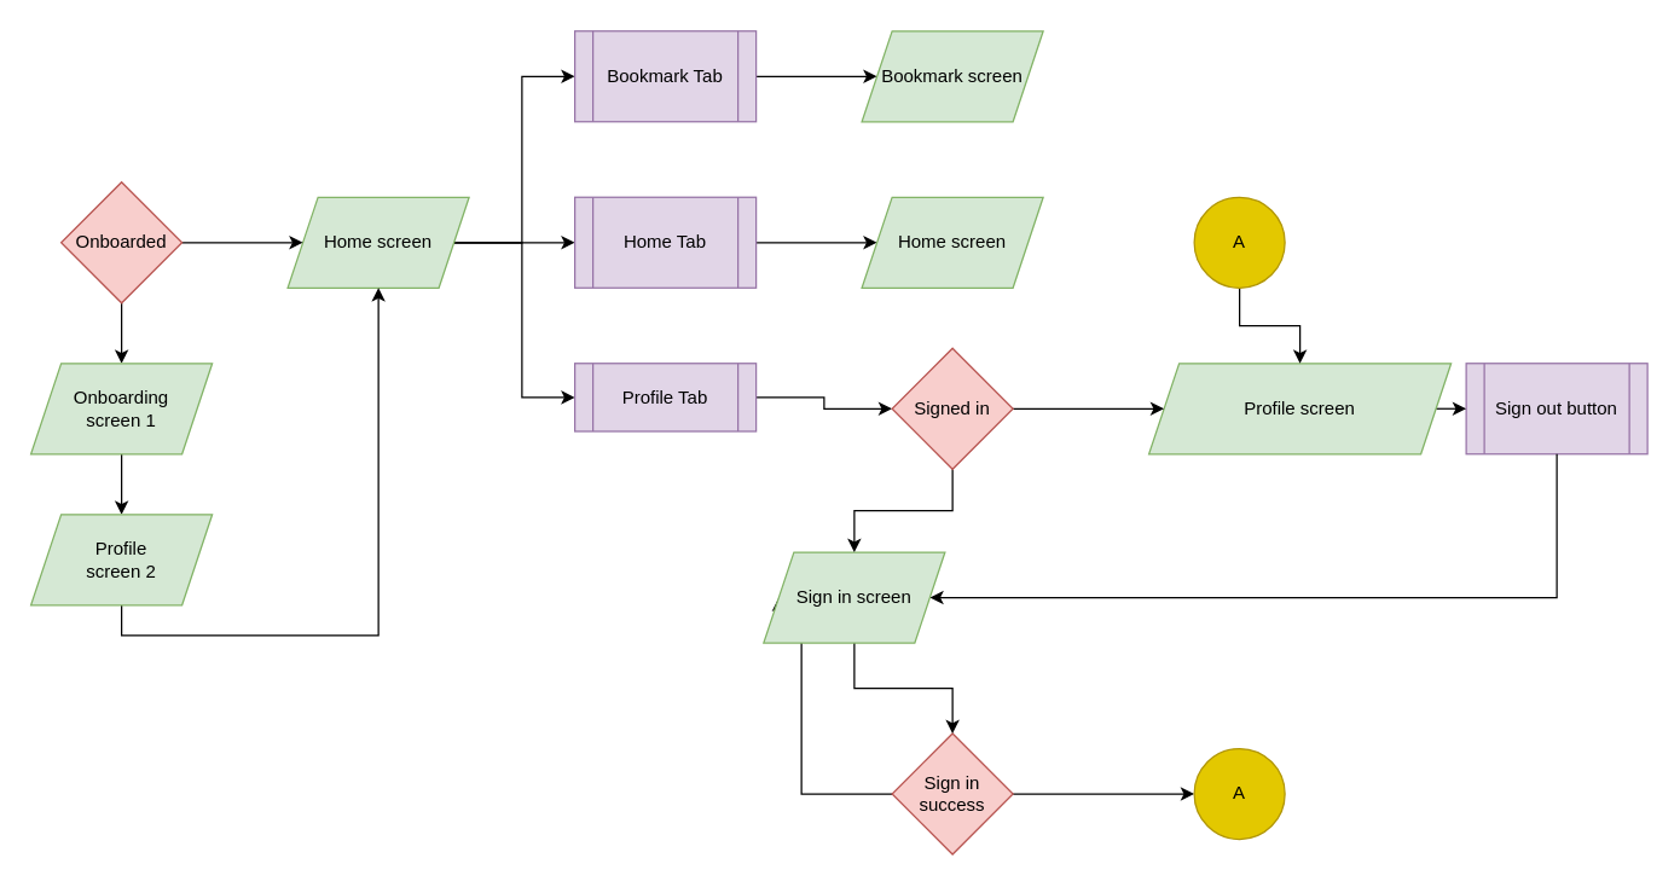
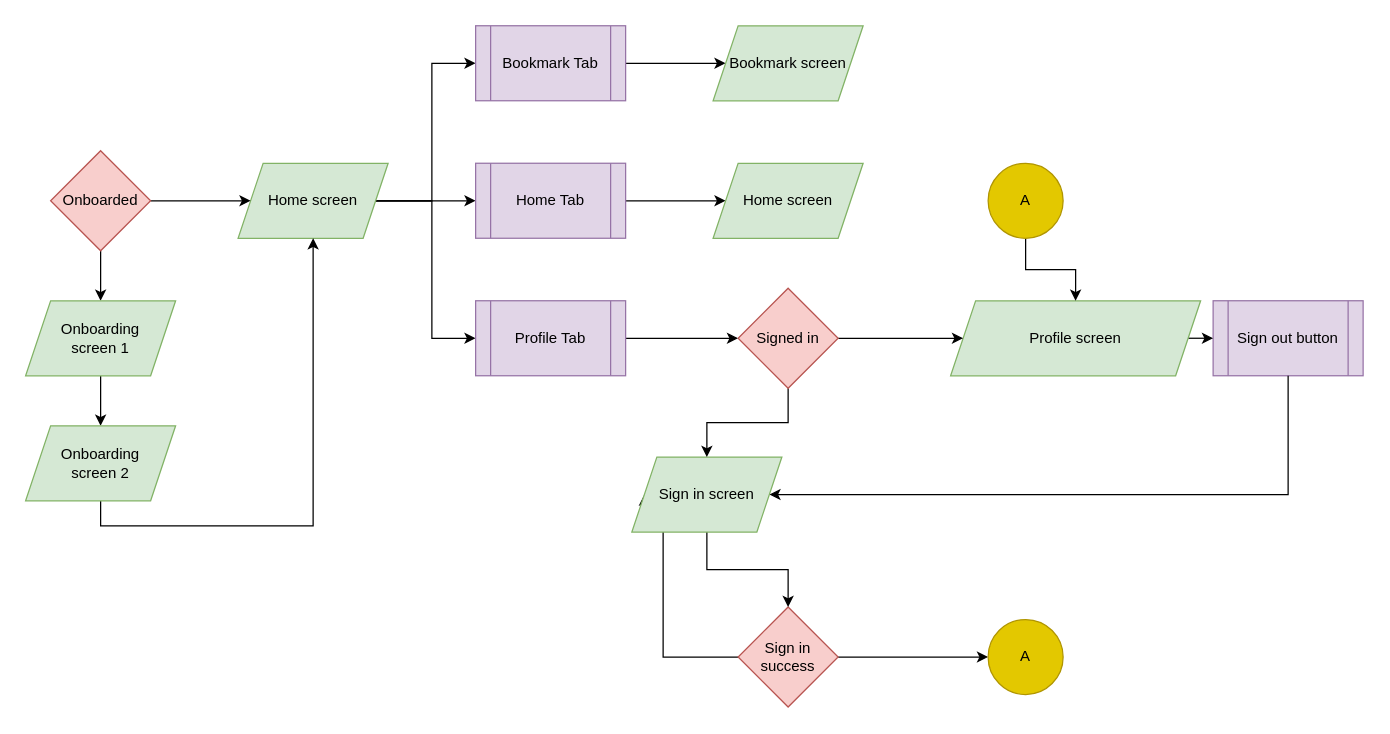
  <mxCell id="0" />
  <mxCell id="1" parent="0" />
  <mxCell id="2" value="" style="edgeStyle=orthogonalEdgeStyle;rounded=0;orthogonalLoop=1;jettySize=auto;html=1;" edge="1" parent="1" source="5" target="12"><mxGeometry relative="1" as="geometry" /></mxCell>
  <mxCell id="3" style="edgeStyle=orthogonalEdgeStyle;rounded=0;orthogonalLoop=1;jettySize=auto;html=1;exitX=1;exitY=0.5;exitDx=0;exitDy=0;entryX=0;entryY=0.5;entryDx=0;entryDy=0;" edge="1" parent="1" source="5" target="14"><mxGeometry relative="1" as="geometry" /></mxCell>
  <mxCell id="4" style="edgeStyle=orthogonalEdgeStyle;rounded=0;orthogonalLoop=1;jettySize=auto;html=1;exitX=1;exitY=0.5;exitDx=0;exitDy=0;entryX=0;entryY=0.5;entryDx=0;entryDy=0;" edge="1" parent="1" source="5" target="16"><mxGeometry relative="1" as="geometry" /></mxCell>
  <mxCell id="5" value="Home screen" style="shape=parallelogram;perimeter=parallelogramPerimeter;whiteSpace=wrap;html=1;fixedSize=1;fillColor=#d5e8d4;strokeColor=#82b366;" vertex="1" parent="1"><mxGeometry x="190" y="130" width="120" height="60" as="geometry" /></mxCell>
  <mxCell id="6" value="" style="edgeStyle=orthogonalEdgeStyle;rounded=0;orthogonalLoop=1;jettySize=auto;html=1;" edge="1" parent="1" source="8" target="5"><mxGeometry relative="1" as="geometry" /></mxCell>
  <mxCell id="7" value="" style="edgeStyle=orthogonalEdgeStyle;rounded=0;orthogonalLoop=1;jettySize=auto;html=1;" edge="1" parent="1" source="8" target="10"><mxGeometry relative="1" as="geometry" /></mxCell>
  <mxCell id="8" value="Onboarded" style="rhombus;whiteSpace=wrap;html=1;fillColor=#f8cecc;strokeColor=#b85450;" vertex="1" parent="1"><mxGeometry x="40" y="120" width="80" height="80" as="geometry" /></mxCell>
  <mxCell id="9" style="edgeStyle=orthogonalEdgeStyle;rounded=0;orthogonalLoop=1;jettySize=auto;html=1;exitX=0.5;exitY=1;exitDx=0;exitDy=0;entryX=0.5;entryY=0;entryDx=0;entryDy=0;startArrow=none;startFill=0;endArrow=classic;endFill=1;" edge="1" parent="1" source="10" target="35"><mxGeometry relative="1" as="geometry" /></mxCell>
  <mxCell id="10" value="Onboarding&lt;br&gt;screen 1" style="shape=parallelogram;perimeter=parallelogramPerimeter;whiteSpace=wrap;html=1;fixedSize=1;fillColor=#d5e8d4;strokeColor=#82b366;" vertex="1" parent="1"><mxGeometry x="20" y="240" width="120" height="60" as="geometry" /></mxCell>
  <mxCell id="11" style="edgeStyle=orthogonalEdgeStyle;rounded=0;orthogonalLoop=1;jettySize=auto;html=1;exitX=1;exitY=0.5;exitDx=0;exitDy=0;entryX=0;entryY=0.5;entryDx=0;entryDy=0;" edge="1" parent="1" source="12" target="17"><mxGeometry relative="1" as="geometry" /></mxCell>
  <mxCell id="12" value="Home Tab" style="shape=process;whiteSpace=wrap;html=1;backgroundOutline=1;fillColor=#e1d5e7;strokeColor=#9673a6;" vertex="1" parent="1"><mxGeometry x="380" y="130" width="120" height="60" as="geometry" /></mxCell>
  <mxCell id="13" style="edgeStyle=orthogonalEdgeStyle;rounded=0;orthogonalLoop=1;jettySize=auto;html=1;exitX=1;exitY=0.5;exitDx=0;exitDy=0;entryX=0;entryY=0.5;entryDx=0;entryDy=0;" edge="1" parent="1" source="14" target="18"><mxGeometry relative="1" as="geometry" /></mxCell>
  <mxCell id="14" value="Bookmark Tab" style="shape=process;whiteSpace=wrap;html=1;backgroundOutline=1;fillColor=#e1d5e7;strokeColor=#9673a6;" vertex="1" parent="1"><mxGeometry x="380" y="20" width="120" height="60" as="geometry" /></mxCell>
  <mxCell id="15" style="edgeStyle=orthogonalEdgeStyle;rounded=0;orthogonalLoop=1;jettySize=auto;html=1;exitX=1;exitY=0.5;exitDx=0;exitDy=0;entryX=0;entryY=0.5;entryDx=0;entryDy=0;" edge="1" parent="1" source="16" target="31"><mxGeometry relative="1" as="geometry" /></mxCell>
- <mxCell id="16" value="Profile Tab" style="shape=process;whiteSpace=wrap;html=1;backgroundOutline=1;fillColor=#e1d5e7;strokeColor=#9673a6;" vertex="1" parent="1"><mxGeometry x="380" y="240" width="120" height="45" as="geometry" /></mxCell>
+ <mxCell id="16" value="Profile Tab" style="shape=process;whiteSpace=wrap;html=1;backgroundOutline=1;fillColor=#e1d5e7;strokeColor=#9673a6;" vertex="1" parent="1"><mxGeometry x="380" y="240" width="120" height="60" as="geometry" /></mxCell>
  <mxCell id="17" value="Home screen" style="shape=parallelogram;perimeter=parallelogramPerimeter;whiteSpace=wrap;html=1;fixedSize=1;fillColor=#d5e8d4;strokeColor=#82b366;" vertex="1" parent="1"><mxGeometry x="570" y="130" width="120" height="60" as="geometry" /></mxCell>
  <mxCell id="18" value="Bookmark screen" style="shape=parallelogram;perimeter=parallelogramPerimeter;whiteSpace=wrap;html=1;fixedSize=1;fillColor=#d5e8d4;strokeColor=#82b366;" vertex="1" parent="1"><mxGeometry x="570" y="20" width="120" height="60" as="geometry" /></mxCell>
  <mxCell id="19" value="Sign out button" style="shape=process;whiteSpace=wrap;html=1;backgroundOutline=1;fillColor=#e1d5e7;strokeColor=#9673a6;" vertex="1" parent="1"><mxGeometry x="970" y="240" width="120" height="60" as="geometry" /></mxCell>
  <mxCell id="20" style="edgeStyle=orthogonalEdgeStyle;rounded=0;orthogonalLoop=1;jettySize=auto;html=1;exitX=0;exitY=0.5;exitDx=0;exitDy=0;entryX=0;entryY=0.5;entryDx=0;entryDy=0;" edge="1" parent="1" source="22" target="28"><mxGeometry relative="1" as="geometry"><Array as="points"><mxPoint x="530" y="525" /><mxPoint x="530" y="400" /></Array></mxGeometry></mxCell>
  <mxCell id="21" style="edgeStyle=orthogonalEdgeStyle;rounded=0;orthogonalLoop=1;jettySize=auto;html=1;exitX=1;exitY=0.5;exitDx=0;exitDy=0;entryX=0;entryY=0.5;entryDx=0;entryDy=0;" edge="1" parent="1" source="22" target="23"><mxGeometry relative="1" as="geometry" /></mxCell>
  <mxCell id="22" value="Sign in&lt;br&gt;success" style="rhombus;whiteSpace=wrap;html=1;fillColor=#f8cecc;strokeColor=#b85450;" vertex="1" parent="1"><mxGeometry x="590" y="485" width="80" height="80" as="geometry" /></mxCell>
  <mxCell id="23" value="A" style="ellipse;whiteSpace=wrap;html=1;aspect=fixed;fillColor=#e3c800;fontColor=#000000;strokeColor=#B09500;" vertex="1" parent="1"><mxGeometry x="790" y="495" width="60" height="60" as="geometry" /></mxCell>
  <mxCell id="24" style="edgeStyle=orthogonalEdgeStyle;rounded=0;orthogonalLoop=1;jettySize=auto;html=1;exitX=1;exitY=0.5;exitDx=0;exitDy=0;entryX=0;entryY=0.5;entryDx=0;entryDy=0;" edge="1" parent="1" source="25" target="19"><mxGeometry relative="1" as="geometry" /></mxCell>
  <mxCell id="25" value="Profile screen" style="shape=parallelogram;perimeter=parallelogramPerimeter;whiteSpace=wrap;html=1;fixedSize=1;fillColor=#d5e8d4;strokeColor=#82b366;" vertex="1" parent="1"><mxGeometry x="760" y="240" width="200" height="60" as="geometry" /></mxCell>
  <mxCell id="26" style="edgeStyle=orthogonalEdgeStyle;rounded=0;orthogonalLoop=1;jettySize=auto;html=1;exitX=0.5;exitY=1;exitDx=0;exitDy=0;entryX=0.5;entryY=0;entryDx=0;entryDy=0;" edge="1" parent="1" source="28" target="22"><mxGeometry relative="1" as="geometry" /></mxCell>
  <mxCell id="27" style="edgeStyle=orthogonalEdgeStyle;rounded=0;orthogonalLoop=1;jettySize=auto;html=1;exitX=1;exitY=0.5;exitDx=0;exitDy=0;entryX=0.5;entryY=1;entryDx=0;entryDy=0;startArrow=classic;startFill=1;endArrow=none;endFill=0;" edge="1" parent="1" source="28" target="19"><mxGeometry relative="1" as="geometry" /></mxCell>
  <mxCell id="28" value="Sign in screen" style="shape=parallelogram;perimeter=parallelogramPerimeter;whiteSpace=wrap;html=1;fixedSize=1;fillColor=#d5e8d4;strokeColor=#82b366;" vertex="1" parent="1"><mxGeometry x="505" y="365" width="120" height="60" as="geometry" /></mxCell>
  <mxCell id="29" style="edgeStyle=orthogonalEdgeStyle;rounded=0;orthogonalLoop=1;jettySize=auto;html=1;exitX=0.5;exitY=1;exitDx=0;exitDy=0;entryX=0.5;entryY=0;entryDx=0;entryDy=0;" edge="1" parent="1" source="31" target="28"><mxGeometry relative="1" as="geometry" /></mxCell>
  <mxCell id="30" style="edgeStyle=orthogonalEdgeStyle;rounded=0;orthogonalLoop=1;jettySize=auto;html=1;exitX=1;exitY=0.5;exitDx=0;exitDy=0;entryX=0;entryY=0.5;entryDx=0;entryDy=0;" edge="1" parent="1" source="31" target="25"><mxGeometry relative="1" as="geometry" /></mxCell>
  <mxCell id="31" value="Signed in" style="rhombus;whiteSpace=wrap;html=1;fillColor=#f8cecc;strokeColor=#b85450;" vertex="1" parent="1"><mxGeometry x="590" y="230" width="80" height="80" as="geometry" /></mxCell>
  <mxCell id="32" style="edgeStyle=orthogonalEdgeStyle;rounded=0;orthogonalLoop=1;jettySize=auto;html=1;exitX=0.5;exitY=1;exitDx=0;exitDy=0;entryX=0.5;entryY=0;entryDx=0;entryDy=0;startArrow=none;startFill=0;endArrow=classic;endFill=1;" edge="1" parent="1" source="33" target="25"><mxGeometry relative="1" as="geometry" /></mxCell>
  <mxCell id="33" value="A" style="ellipse;whiteSpace=wrap;html=1;aspect=fixed;fillColor=#e3c800;fontColor=#000000;strokeColor=#B09500;" vertex="1" parent="1"><mxGeometry x="790" y="130" width="60" height="60" as="geometry" /></mxCell>
  <mxCell id="34" style="edgeStyle=orthogonalEdgeStyle;rounded=0;orthogonalLoop=1;jettySize=auto;html=1;exitX=0.5;exitY=1;exitDx=0;exitDy=0;entryX=0.5;entryY=1;entryDx=0;entryDy=0;startArrow=none;startFill=0;endArrow=classic;endFill=1;" edge="1" parent="1" source="35" target="5"><mxGeometry relative="1" as="geometry" /></mxCell>
- <mxCell id="35" value="Profile&lt;br&gt;screen 2" style="shape=parallelogram;perimeter=parallelogramPerimeter;whiteSpace=wrap;html=1;fixedSize=1;fillColor=#d5e8d4;strokeColor=#82b366;" vertex="1" parent="1"><mxGeometry x="20" y="340" width="120" height="60" as="geometry" /></mxCell>
+ <mxCell id="35" value="Onboarding&lt;br&gt;screen 2" style="shape=parallelogram;perimeter=parallelogramPerimeter;whiteSpace=wrap;html=1;fixedSize=1;fillColor=#d5e8d4;strokeColor=#82b366;" vertex="1" parent="1"><mxGeometry x="20" y="340" width="120" height="60" as="geometry" /></mxCell>
